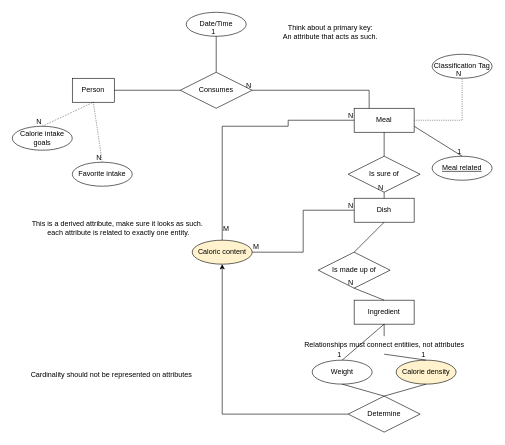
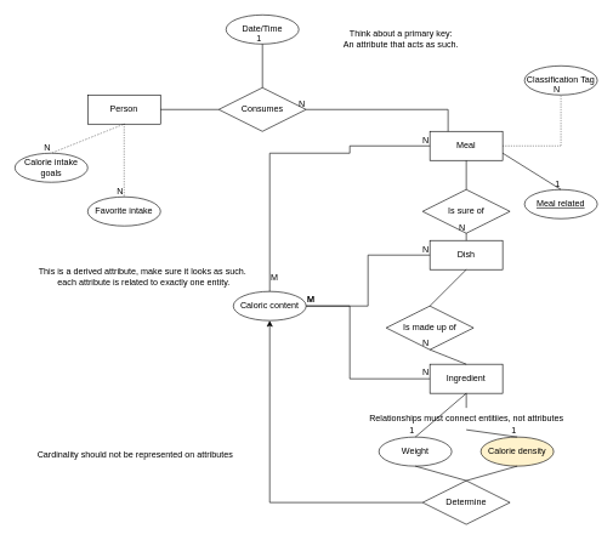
  <mxCell id="0" />
  <mxCell id="1" parent="0" />
  <mxCell id="2" value="&lt;div&gt;Dish&lt;/div&gt;" style="whiteSpace=wrap;html=1;align=center;" parent="1" vertex="1"><mxGeometry x="590" y="330" width="100" height="40" as="geometry" /></mxCell>
  <mxCell id="3" value="Meal" style="whiteSpace=wrap;html=1;align=center;" parent="1" vertex="1"><mxGeometry x="590" y="180" width="100" height="40" as="geometry" /></mxCell>
  <mxCell id="4" value="&lt;div&gt;Ingredient&lt;/div&gt;" style="whiteSpace=wrap;html=1;align=center;" parent="1" vertex="1"><mxGeometry x="590" y="500" width="100" height="40" as="geometry" /></mxCell>
- <mxCell id="5" value="&lt;div&gt;Caloric content&lt;/div&gt;" style="ellipse;whiteSpace=wrap;html=1;align=center;fillColor=#fff2cc;" parent="1" vertex="1"><mxGeometry x="320" y="400" width="100" height="40" as="geometry" /></mxCell>
+ <mxCell id="5" value="&lt;div&gt;Caloric content&lt;/div&gt;" style="ellipse;whiteSpace=wrap;html=1;align=center;" parent="1" vertex="1"><mxGeometry x="320" y="400" width="100" height="40" as="geometry" /></mxCell>
+ <mxCell id="6" value="" style="endArrow=none;html=1;rounded=0;exitX=1;exitY=0.5;exitDx=0;exitDy=0;entryX=0;entryY=0.5;entryDx=0;entryDy=0;edgeStyle=orthogonalEdgeStyle;" parent="1" source="5" target="4" edge="1"><mxGeometry relative="1" as="geometry"><mxPoint x="420" y="370" as="sourcePoint" /><mxPoint x="1240.4" y="190" as="targetPoint" /><Array as="points"><mxPoint x="480" y="420" /><mxPoint x="480" y="520" /></Array></mxGeometry></mxCell>
+ <mxCell id="7" value="M" style="resizable=0;html=1;whiteSpace=wrap;align=left;verticalAlign=bottom;" parent="6" connectable="0" vertex="1"><mxGeometry x="-1" relative="1" as="geometry" /></mxCell>
+ <mxCell id="8" value="N" style="resizable=0;html=1;whiteSpace=wrap;align=right;verticalAlign=bottom;" parent="6" connectable="0" vertex="1"><mxGeometry x="1" relative="1" as="geometry" /></mxCell>
  <mxCell id="9" value="" style="endArrow=none;html=1;rounded=0;entryX=0;entryY=0.5;entryDx=0;entryDy=0;exitX=1;exitY=0.5;exitDx=0;exitDy=0;edgeStyle=orthogonalEdgeStyle;" parent="1" source="5" target="2" edge="1"><mxGeometry relative="1" as="geometry"><mxPoint x="420" y="370" as="sourcePoint" /><mxPoint x="1230.4" y="80" as="targetPoint" /></mxGeometry></mxCell>
  <mxCell id="10" value="M" style="resizable=0;html=1;whiteSpace=wrap;align=left;verticalAlign=bottom;" parent="9" connectable="0" vertex="1"><mxGeometry x="-1" relative="1" as="geometry" /></mxCell>
  <mxCell id="11" value="N" style="resizable=0;html=1;whiteSpace=wrap;align=right;verticalAlign=bottom;" parent="9" connectable="0" vertex="1"><mxGeometry x="1" relative="1" as="geometry" /></mxCell>
  <mxCell id="12" value="" style="endArrow=none;html=1;rounded=0;entryX=0;entryY=0.5;entryDx=0;entryDy=0;exitX=0.5;exitY=0;exitDx=0;exitDy=0;edgeStyle=orthogonalEdgeStyle;" parent="1" source="5" target="3" edge="1"><mxGeometry relative="1" as="geometry"><mxPoint x="980" y="330" as="sourcePoint" /><mxPoint x="810.4" y="250" as="targetPoint" /><Array as="points"><mxPoint x="370" y="210" /><mxPoint x="480" y="210" /></Array></mxGeometry></mxCell>
  <mxCell id="13" value="M" style="resizable=0;html=1;whiteSpace=wrap;align=left;verticalAlign=bottom;" parent="12" connectable="0" vertex="1"><mxGeometry x="-1" relative="1" as="geometry"><mxPoint y="-10" as="offset" /></mxGeometry></mxCell>
  <mxCell id="14" value="N" style="resizable=0;html=1;whiteSpace=wrap;align=right;verticalAlign=bottom;" parent="12" connectable="0" vertex="1"><mxGeometry x="1" relative="1" as="geometry" /></mxCell>
  <mxCell id="15" value="Calorie density" style="ellipse;whiteSpace=wrap;html=1;align=center;fillColor=#fff2cc;" parent="1" vertex="1"><mxGeometry x="660" y="600" width="100" height="40" as="geometry" /></mxCell>
  <mxCell id="16" value="Weight" style="ellipse;whiteSpace=wrap;html=1;align=center;" parent="1" vertex="1"><mxGeometry x="520" y="600" width="100" height="40" as="geometry" /></mxCell>
  <mxCell id="17" style="edgeStyle=orthogonalEdgeStyle;rounded=0;orthogonalLoop=1;jettySize=auto;html=1;exitX=0.5;exitY=1;exitDx=0;exitDy=0;" parent="1" source="4" target="4" edge="1"><mxGeometry relative="1" as="geometry" /></mxCell>
- <mxCell id="18" value="Person" style="whiteSpace=wrap;html=1;align=center;" parent="1" vertex="1"><mxGeometry x="120" y="130" width="70" height="40" as="geometry" /></mxCell>
+ <mxCell id="18" value="Person" style="whiteSpace=wrap;html=1;align=center;" parent="1" vertex="1"><mxGeometry x="120" y="130" width="100" height="40" as="geometry" /></mxCell>
  <mxCell id="19" value="Consumes" style="shape=rhombus;perimeter=rhombusPerimeter;whiteSpace=wrap;html=1;align=center;" parent="1" vertex="1"><mxGeometry x="300" y="120" width="120" height="60" as="geometry" /></mxCell>
  <mxCell id="20" value="" style="endArrow=none;html=1;rounded=0;exitX=0.25;exitY=0;exitDx=0;exitDy=0;edgeStyle=orthogonalEdgeStyle;entryX=1;entryY=0.5;entryDx=0;entryDy=0;" parent="1" source="3" target="19" edge="1"><mxGeometry relative="1" as="geometry"><mxPoint x="1240" y="180" as="sourcePoint" /><mxPoint x="670" y="130" as="targetPoint" /><Array as="points"><mxPoint x="615" y="150" /></Array></mxGeometry></mxCell>
  <mxCell id="21" value="N" style="resizable=0;html=1;whiteSpace=wrap;align=right;verticalAlign=bottom;" parent="20" connectable="0" vertex="1"><mxGeometry x="1" relative="1" as="geometry" /></mxCell>
  <mxCell id="22" value="" style="endArrow=none;html=1;rounded=0;exitX=1;exitY=0.5;exitDx=0;exitDy=0;entryX=0;entryY=0.5;entryDx=0;entryDy=0;" parent="1" source="18" target="19" edge="1"><mxGeometry relative="1" as="geometry"><mxPoint x="600" y="-90" as="sourcePoint" /><mxPoint x="760" y="-90" as="targetPoint" /></mxGeometry></mxCell>
  <mxCell id="23" value="&lt;div&gt;Is sure of&lt;/div&gt;" style="shape=rhombus;perimeter=rhombusPerimeter;whiteSpace=wrap;html=1;align=center;" parent="1" vertex="1"><mxGeometry x="580" y="260" width="120" height="60" as="geometry" /></mxCell>
  <mxCell id="24" value="Is made up of" style="shape=rhombus;perimeter=rhombusPerimeter;whiteSpace=wrap;html=1;align=center;" parent="1" vertex="1"><mxGeometry x="530" y="420" width="120" height="60" as="geometry" /></mxCell>
  <mxCell id="25" value="" style="endArrow=none;html=1;rounded=0;exitX=0.5;exitY=1;exitDx=0;exitDy=0;entryX=0.5;entryY=0;entryDx=0;entryDy=0;" parent="1" source="3" target="23" edge="1"><mxGeometry relative="1" as="geometry"><mxPoint x="960" y="230" as="sourcePoint" /><mxPoint x="1120" y="230" as="targetPoint" /></mxGeometry></mxCell>
  <mxCell id="26" value="" style="endArrow=none;html=1;rounded=0;exitX=0.5;exitY=1;exitDx=0;exitDy=0;entryX=0.5;entryY=0;entryDx=0;entryDy=0;" parent="1" source="2" target="24" edge="1"><mxGeometry relative="1" as="geometry"><mxPoint x="960" y="180" as="sourcePoint" /><mxPoint x="1120" y="180" as="targetPoint" /></mxGeometry></mxCell>
  <mxCell id="27" value="" style="endArrow=none;html=1;rounded=0;exitX=0.5;exitY=0;exitDx=0;exitDy=0;entryX=0.5;entryY=1;entryDx=0;entryDy=0;" parent="1" source="4" target="24" edge="1"><mxGeometry relative="1" as="geometry"><mxPoint x="960" y="180" as="sourcePoint" /><mxPoint x="1210" y="-20" as="targetPoint" /></mxGeometry></mxCell>
  <mxCell id="28" value="N" style="resizable=0;html=1;whiteSpace=wrap;align=right;verticalAlign=bottom;" parent="27" connectable="0" vertex="1"><mxGeometry x="1" relative="1" as="geometry" /></mxCell>
  <mxCell id="29" value="" style="endArrow=none;html=1;rounded=0;exitX=0.5;exitY=0;exitDx=0;exitDy=0;entryX=0.5;entryY=1;entryDx=0;entryDy=0;" parent="1" source="2" target="23" edge="1"><mxGeometry relative="1" as="geometry"><mxPoint x="840" y="150" as="sourcePoint" /><mxPoint x="910" as="targetPoint" y="10" /></mxGeometry></mxCell>
  <mxCell id="30" value="N" style="resizable=0;html=1;whiteSpace=wrap;align=right;verticalAlign=bottom;" parent="29" connectable="0" vertex="1"><mxGeometry x="1" relative="1" as="geometry" /></mxCell>
  <mxCell id="31" style="edgeStyle=orthogonalEdgeStyle;rounded=0;orthogonalLoop=1;jettySize=auto;html=1;exitX=0;exitY=0.5;exitDx=0;exitDy=0;entryX=0.5;entryY=1;entryDx=0;entryDy=0;" parent="1" source="32" target="5" edge="1"><mxGeometry relative="1" as="geometry"><mxPoint x="370" y="440" as="targetPoint" /></mxGeometry></mxCell>
  <mxCell id="32" value="Determine" style="shape=rhombus;perimeter=rhombusPerimeter;whiteSpace=wrap;html=1;align=center;" parent="1" vertex="1"><mxGeometry x="580" y="660" width="120" height="60" as="geometry" /></mxCell>
  <mxCell id="33" value="" style="endArrow=none;html=1;rounded=0;exitX=0.5;exitY=1;exitDx=0;exitDy=0;entryX=0.5;entryY=0;entryDx=0;entryDy=0;" parent="1" source="4" target="16" edge="1"><mxGeometry relative="1" as="geometry"><mxPoint x="750" y="605" as="sourcePoint" /><mxPoint x="780" y="600" as="targetPoint" /></mxGeometry></mxCell>
  <mxCell id="34" value="1" style="resizable=0;html=1;whiteSpace=wrap;align=right;verticalAlign=bottom;" parent="33" connectable="0" vertex="1"><mxGeometry x="1" relative="1" as="geometry" /></mxCell>
  <mxCell id="35" value="" style="endArrow=none;html=1;rounded=0;entryX=0.5;entryY=0;entryDx=0;entryDy=0;exitX=0.5;exitY=1;exitDx=0;exitDy=0;" parent="1" source="56" edge="1"><mxGeometry relative="1" as="geometry"><mxPoint x="810" y="605" as="sourcePoint" /><mxPoint x="710" y="600" as="targetPoint" /></mxGeometry></mxCell>
  <mxCell id="36" value="1" style="resizable=0;html=1;whiteSpace=wrap;align=right;verticalAlign=bottom;" parent="35" connectable="0" vertex="1"><mxGeometry x="1" relative="1" as="geometry" /></mxCell>
  <mxCell id="37" value="" style="endArrow=none;html=1;rounded=0;exitX=0.5;exitY=1;exitDx=0;exitDy=0;entryX=0.5;entryY=0;entryDx=0;entryDy=0;" parent="1" source="16" target="32" edge="1"><mxGeometry relative="1" as="geometry"><mxPoint x="580" y="750" as="sourcePoint" /><mxPoint x="740" y="750" as="targetPoint" /></mxGeometry></mxCell>
  <mxCell id="38" value="" style="endArrow=none;html=1;rounded=0;entryX=0.5;entryY=0;entryDx=0;entryDy=0;exitX=0.5;exitY=1;exitDx=0;exitDy=0;" parent="1" target="32" edge="1"><mxGeometry relative="1" as="geometry"><mxPoint x="710" y="640" as="sourcePoint" /><mxPoint x="1150" y="749" as="targetPoint" /></mxGeometry></mxCell>
  <mxCell id="39" value="&lt;div&gt;Date/Time&lt;/div&gt;" style="ellipse;whiteSpace=wrap;html=1;align=center;" parent="1" vertex="1"><mxGeometry x="310" y="20" width="100" height="40" as="geometry" /></mxCell>
  <mxCell id="40" value="Favorite intake" style="ellipse;whiteSpace=wrap;html=1;align=center;" parent="1" vertex="1"><mxGeometry x="120" y="270" width="100" height="40" as="geometry" /></mxCell>
  <mxCell id="41" value="Calorie intake goals" style="ellipse;whiteSpace=wrap;html=1;align=center;" parent="1" vertex="1"><mxGeometry x="20" y="210" width="100" height="40" as="geometry" /></mxCell>
  <mxCell id="42" value="" style="endArrow=none;html=1;rounded=0;dashed=1;dashPattern=1 2;exitX=0.5;exitY=1;exitDx=0;exitDy=0;entryX=0.5;entryY=0;entryDx=0;entryDy=0;" parent="1" source="18" target="41" edge="1"><mxGeometry relative="1" as="geometry"><mxPoint x="290.04" y="260" as="sourcePoint" /><mxPoint x="450.04" y="260" as="targetPoint" /></mxGeometry></mxCell>
  <mxCell id="43" value="N" style="resizable=0;html=1;whiteSpace=wrap;align=right;verticalAlign=bottom;" parent="42" connectable="0" vertex="1"><mxGeometry x="1" relative="1" as="geometry" /></mxCell>
  <mxCell id="44" value="" style="endArrow=none;html=1;rounded=0;dashed=1;dashPattern=1 2;exitX=0.5;exitY=1;exitDx=0;exitDy=0;entryX=0.5;entryY=0;entryDx=0;entryDy=0;" parent="1" source="18" target="40" edge="1"><mxGeometry relative="1" as="geometry"><mxPoint x="600" y="290" as="sourcePoint" /><mxPoint x="760" y="290" as="targetPoint" /></mxGeometry></mxCell>
  <mxCell id="45" value="N" style="resizable=0;html=1;whiteSpace=wrap;align=right;verticalAlign=bottom;" parent="44" connectable="0" vertex="1"><mxGeometry x="1" relative="1" as="geometry" /></mxCell>
  <mxCell id="46" value="" style="endArrow=none;html=1;rounded=0;exitX=0.5;exitY=0;exitDx=0;exitDy=0;entryX=0.5;entryY=1;entryDx=0;entryDy=0;" parent="1" source="19" target="39" edge="1"><mxGeometry relative="1" as="geometry"><mxPoint x="420" y="340" as="sourcePoint" /><mxPoint x="580" y="340" as="targetPoint" /></mxGeometry></mxCell>
  <mxCell id="47" value="1" style="resizable=0;html=1;whiteSpace=wrap;align=right;verticalAlign=bottom;" parent="46" connectable="0" vertex="1"><mxGeometry x="1" relative="1" as="geometry" /></mxCell>
  <mxCell id="48" value="Classification Tag" style="ellipse;whiteSpace=wrap;html=1;align=center;" parent="1" vertex="1"><mxGeometry x="720" y="90" width="100" height="40" as="geometry" /></mxCell>
  <mxCell id="49" value="" style="endArrow=none;html=1;rounded=0;dashed=1;dashPattern=1 2;entryX=0.5;entryY=1;entryDx=0;entryDy=0;exitX=1;exitY=0.5;exitDx=0;exitDy=0;edgeStyle=orthogonalEdgeStyle;" parent="1" source="3" target="48" edge="1"><mxGeometry relative="1" as="geometry"><mxPoint x="720" y="260" as="sourcePoint" /><mxPoint x="620" y="370" as="targetPoint" /></mxGeometry></mxCell>
  <mxCell id="50" value="N" style="resizable=0;html=1;whiteSpace=wrap;align=right;verticalAlign=bottom;" parent="49" connectable="0" vertex="1"><mxGeometry x="1" relative="1" as="geometry" /></mxCell>
  <mxCell id="51" value="Meal related" style="ellipse;whiteSpace=wrap;html=1;align=center;fontStyle=4;" parent="1" vertex="1"><mxGeometry x="720" y="260" width="100" height="40" as="geometry" /></mxCell>
  <mxCell id="52" value="" style="endArrow=none;html=1;rounded=0;entryX=0.5;entryY=0;entryDx=0;entryDy=0;exitX=1;exitY=0.75;exitDx=0;exitDy=0;" parent="1" source="3" target="51" edge="1"><mxGeometry relative="1" as="geometry"><mxPoint x="460" y="370" as="sourcePoint" /><mxPoint x="620" y="370" as="targetPoint" /></mxGeometry></mxCell>
  <mxCell id="53" value="1" style="resizable=0;html=1;whiteSpace=wrap;align=right;verticalAlign=bottom;" parent="52" connectable="0" vertex="1"><mxGeometry x="1" relative="1" as="geometry" /></mxCell>
  <mxCell id="54" value="This is a derived attribute, make sure it looks as such.&lt;br&gt;&amp;nbsp;each attribute is related to exactly one entity." style="text;html=1;align=center;verticalAlign=middle;resizable=0;points=[];autosize=1;strokeColor=none;fillColor=none;" parent="1" vertex="1"><mxGeometry x="40" y="360" width="310" height="40" as="geometry" /></mxCell>
  <mxCell id="55" value="" style="endArrow=none;html=1;rounded=0;entryX=0.5;entryY=0;entryDx=0;entryDy=0;exitX=0.5;exitY=1;exitDx=0;exitDy=0;" parent="1" source="4" target="56" edge="1"><mxGeometry relative="1" as="geometry"><mxPoint x="640" y="540" as="sourcePoint" /><mxPoint x="710" y="600" as="targetPoint" /></mxGeometry></mxCell>
  <mxCell id="56" value="Relationships must connect entitiies, not attributes" style="text;html=1;align=center;verticalAlign=middle;resizable=0;points=[];autosize=1;strokeColor=none;fillColor=none;" parent="1" vertex="1"><mxGeometry x="495" y="560" width="290" height="30" as="geometry" /></mxCell>
  <mxCell id="57" value="Think about a primary key:&lt;br&gt;An attribute that acts as such." style="text;html=1;align=center;verticalAlign=middle;resizable=0;points=[];autosize=1;strokeColor=none;fillColor=none;" parent="1" vertex="1"><mxGeometry x="460" y="33" width="180" height="40" as="geometry" /></mxCell>
  <mxCell id="58" value="Cardinality should not be represented on attributes" style="text;html=1;align=center;verticalAlign=middle;resizable=0;points=[];autosize=1;strokeColor=none;fillColor=none;" parent="1" vertex="1"><mxGeometry x="40" y="610" width="290" height="30" as="geometry" /></mxCell>
